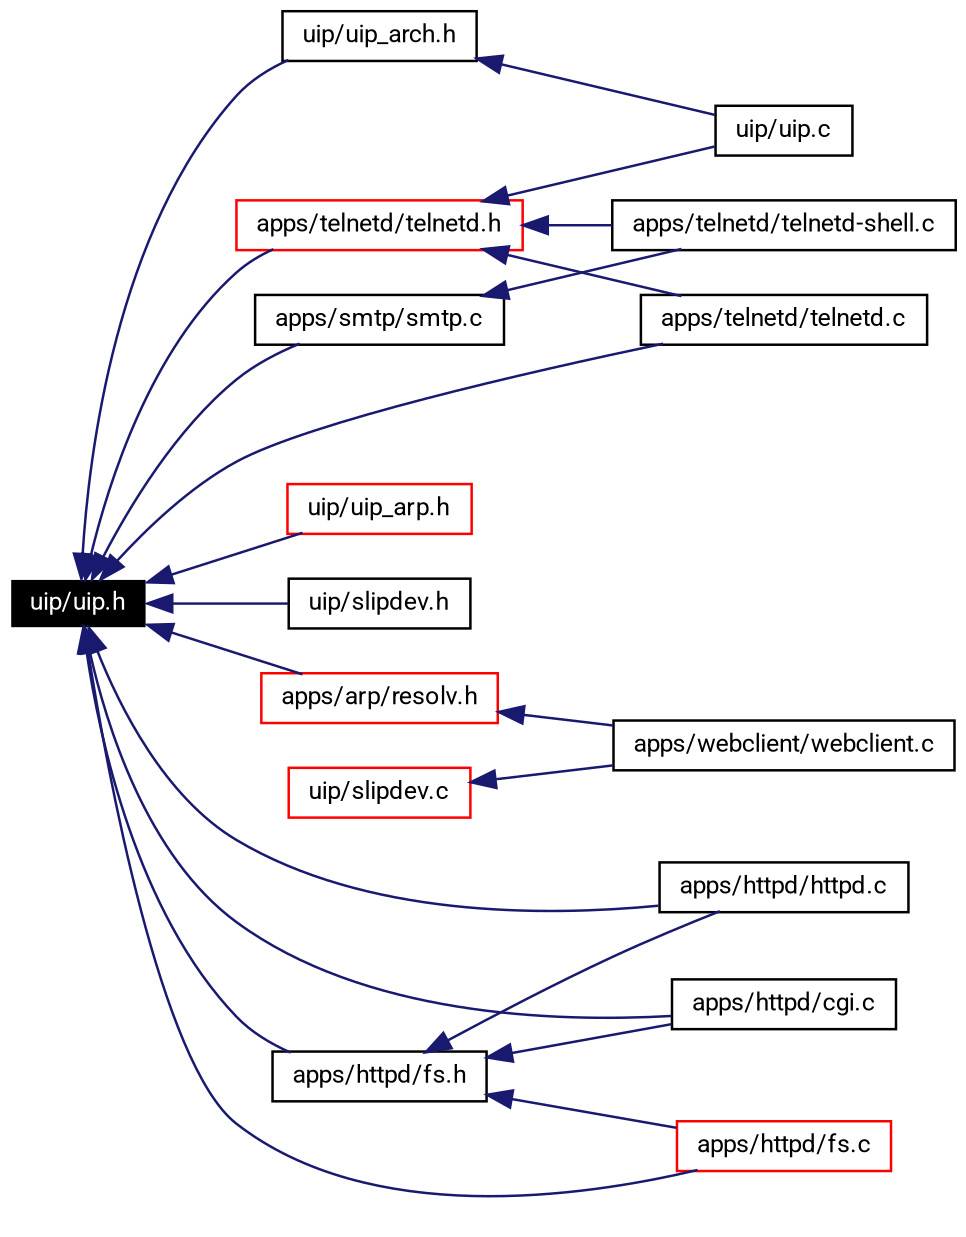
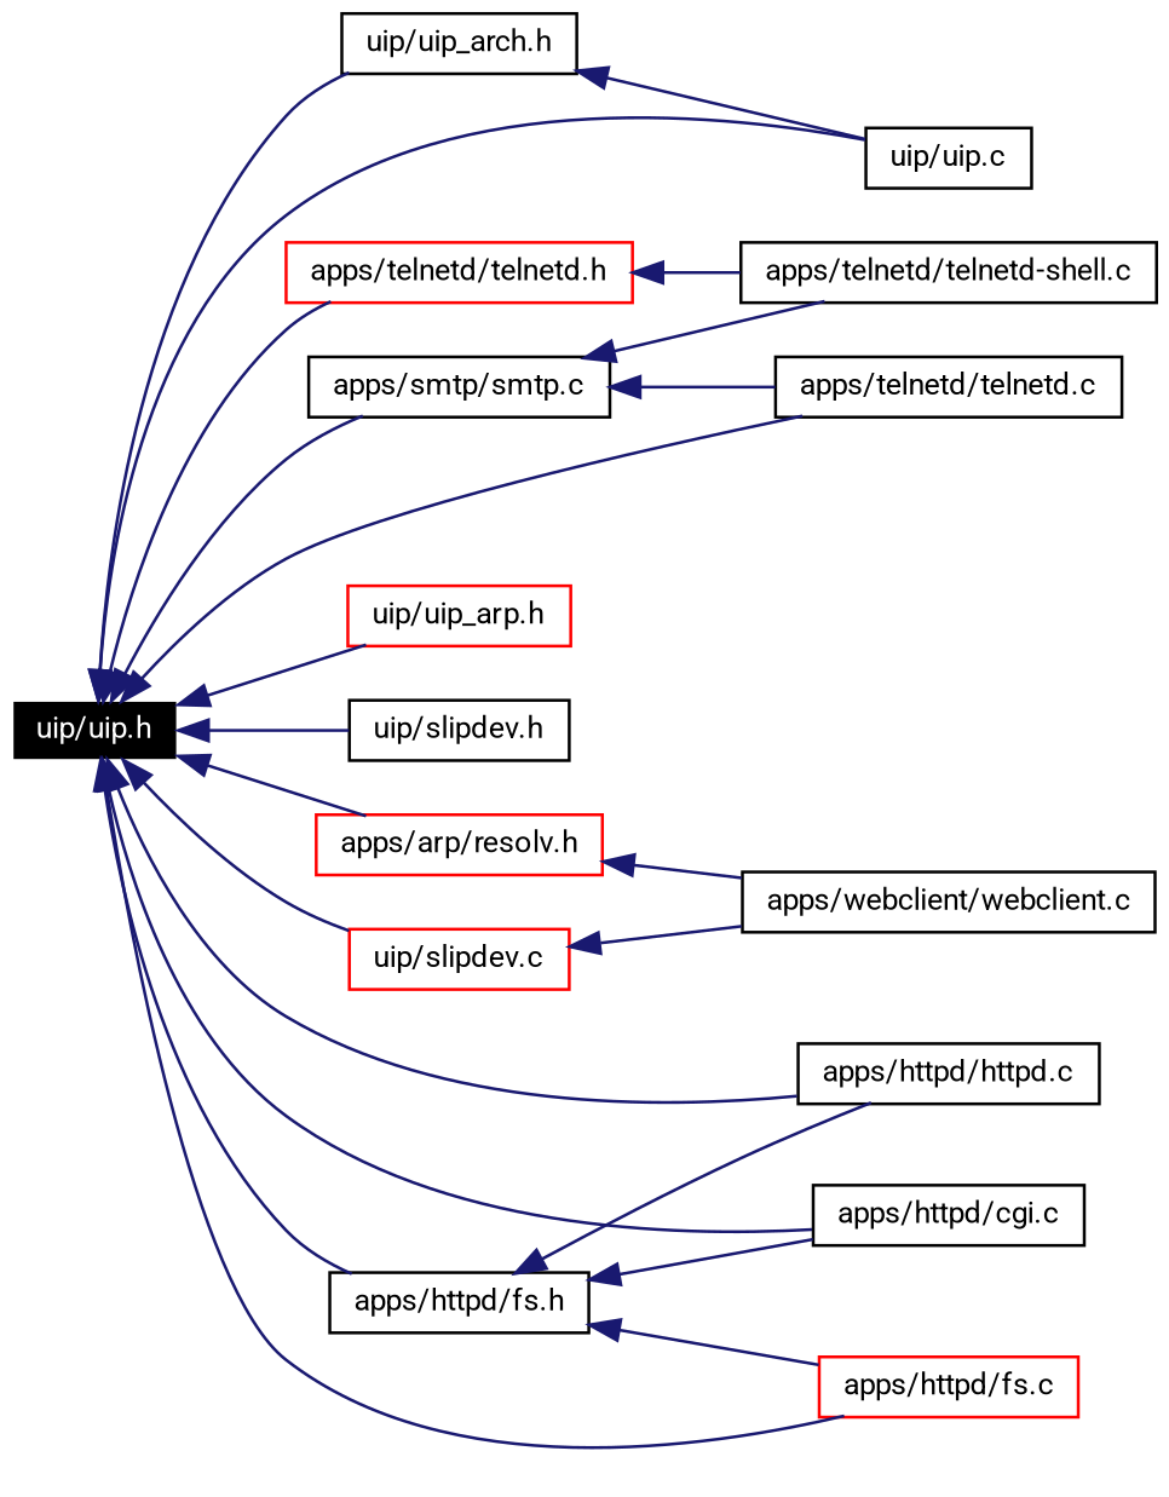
  digraph {
    fontname=Roboto
    rankdir=LR
    node [color=black fillcolor=white fontname=Roboto fontsize=10 shape=record style=filled]
    edge [color=midnightblue dir=back fontname=Roboto fontsize=10 labelfontname=Helvetica labelfontsize=10 style=solid]
    n1 [color=white fillcolor=black fontcolor=white height=0.2 label="uip/uip.h" width=0.4]
    n2 [height=0.2 label="uip/uip.c" width=0.4]
    n3 [height=0.2 label="uip/uip_arch.h" width=0.4]
    n4 [color=red height=0.2 label="uip/uip_arp.h" width=0.4]
    n5 [height=0.2 label="uip/slipdev.h" width=0.4]
    n6 [color=red height=0.2 label="uip/slipdev.c" width=0.4]
    n7 [height=0.2 label="apps/smtp/smtp.c" width=0.4]
    n8 [color=red height=0.2 label="apps/telnetd/telnetd.h" width=0.4]
    n9 [height=0.2 label="apps/telnetd/telnetd.c" width=0.4]
    n10 [height=0.2 label="apps/httpd/httpd.c" width=0.4]
    n11 [height=0.2 label="apps/httpd/fs.h" width=0.4]
    n12 [height=0.2 label="apps/httpd/cgi.c" width=0.4]
    n13 [color=red height=0.2 label="apps/httpd/fs.c" width=0.4]
    n14 [color=red height=0.2 label="apps/arp/resolv.h" width=0.4]
    n15 [height=0.2 label="apps/webclient/webclient.c" width=0.4]
    n16 [height=0.2 label="apps/telnetd/telnetd-shell.c" width=0.4]
-   n8 -> n2
+   n1 -> n2
    n1 -> n3
    n1 -> n4
    n1 -> n5
+   n1 -> n6
    n1 -> n7
    n1 -> n8
    n1 -> n9
    n1 -> n10
    n1 -> n11
    n1 -> n12
    n1 -> n13
    n1 -> n14
    n3 -> n2
    n6 -> n15
    n7 -> n16
-   n8 -> n9
+   n7 -> n9
    n8 -> n16
    n11 -> n10
    n11 -> n12
    n11 -> n13
    n14 -> n15
  }
